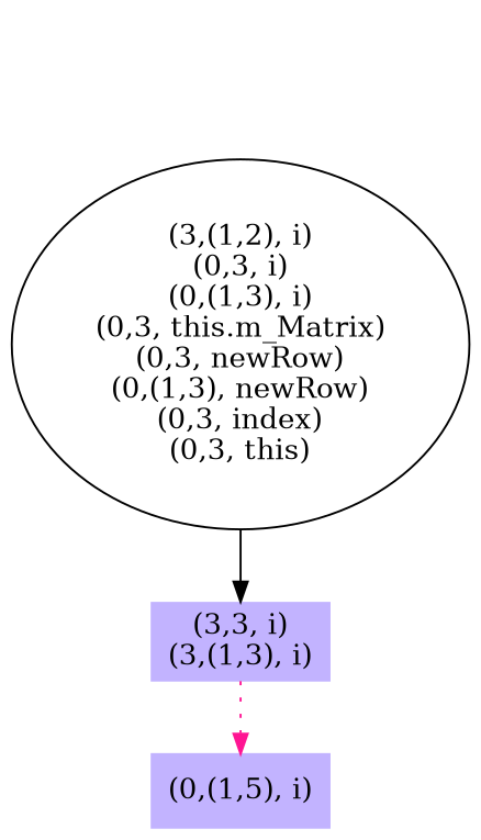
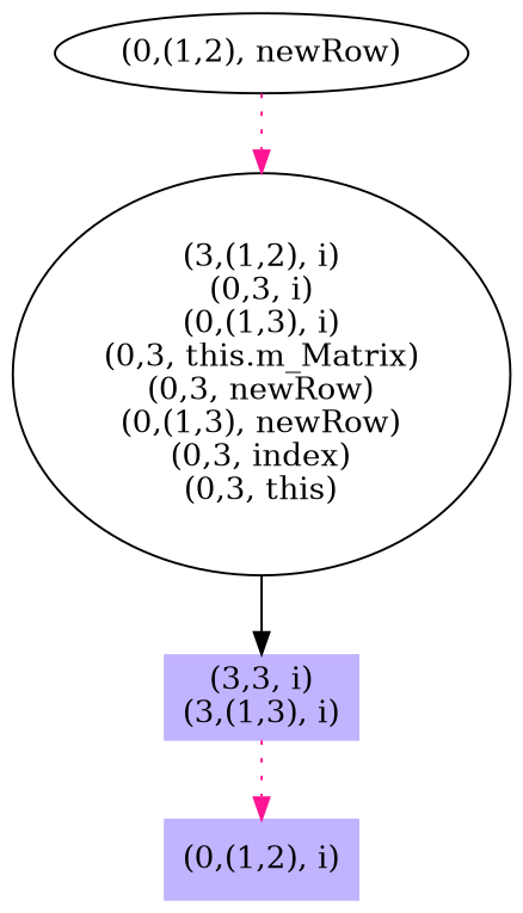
  digraph {
    edge [color=deeppink style=dotted]
    n1 [color=".7 .3 1.0" label="(3,3, i)\n(3,(1,3), i)" shape=box style=filled]
-   n2 [color=".7 .3 1.0" label="(0,(1,5), i)" shape=box style=filled]
+   n2 [color=".7 .3 1.0" label="(0,(1,2), i)" shape=box style=filled]
    n3 [label="(3,(1,2), i)\n(0,3, i)\n(0,(1,3), i)\n(0,3, this.m_Matrix)\n(0,3, newRow)\n(0,(1,3), newRow)\n(0,3, index)\n(0,3, this)"]
+   n4 [label="(0,(1,2), newRow)"]
    n1 -> n2
    n3 -> n1 [color=black style=solid]
+   n4 -> n3
  }
